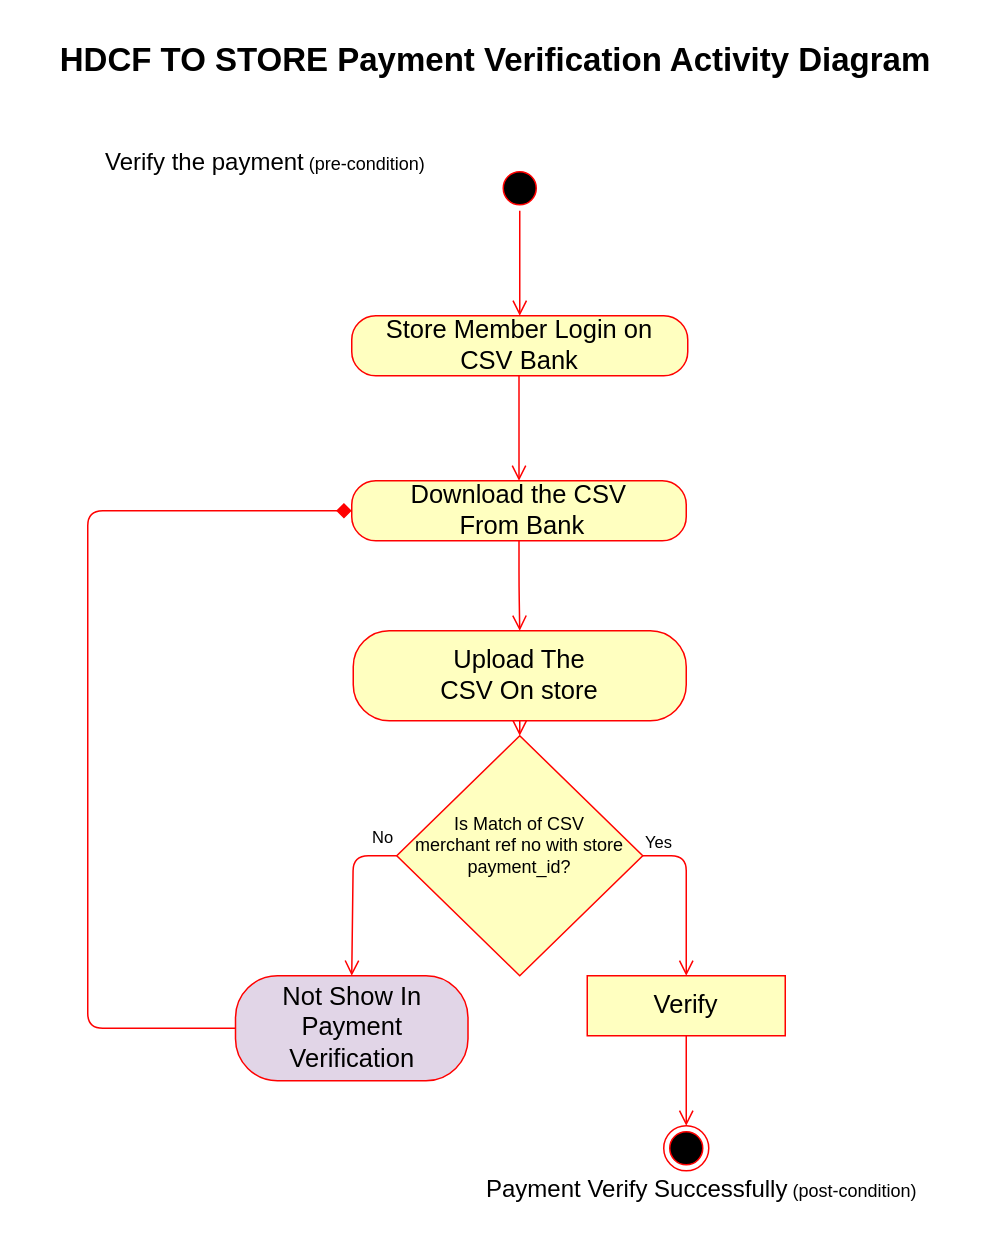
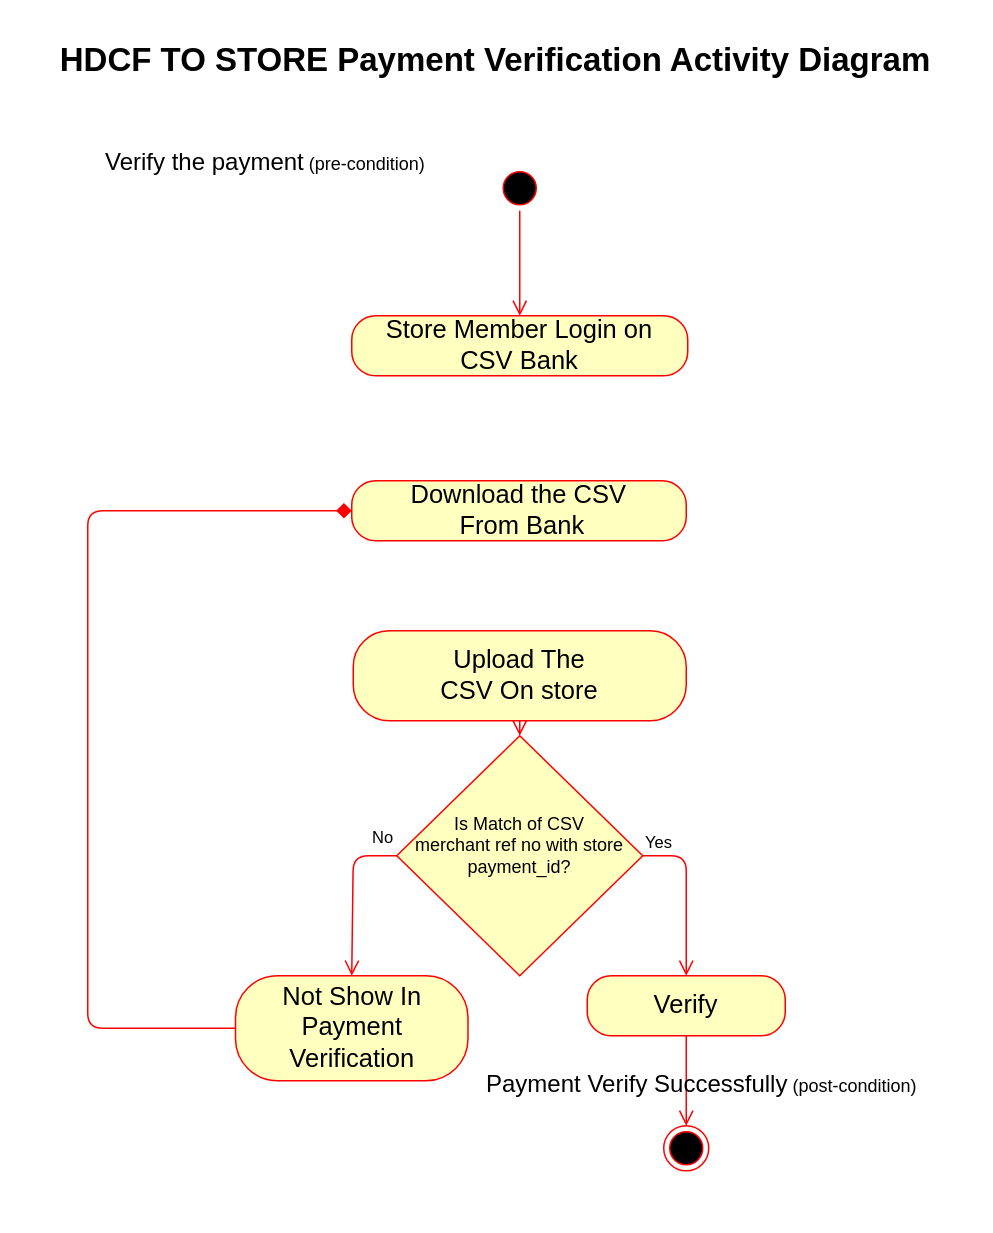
  <mxCell id="0" />
  <mxCell id="1" parent="0" />
  <mxCell id="2" value="&lt;b&gt;HDCF TO STORE Payment Verification Activity Diagram&lt;/b&gt;" style="text;html=1;strokeColor=none;fillColor=none;align=center;verticalAlign=middle;whiteSpace=wrap;rounded=0;fontSize=22;" parent="1" vertex="1"><mxGeometry x="20" y="20" width="620" height="40" as="geometry" /></mxCell>
  <mxCell id="3" value="" style="ellipse;html=1;shape=startState;fillColor=#000000;strokeColor=#ff0000;" parent="1" vertex="1"><mxGeometry x="331" y="110" width="30" height="30" as="geometry" /></mxCell>
  <mxCell id="4" value="&lt;font style=&quot;font-size: 17px&quot;&gt;Store Member Login on &lt;br&gt;CSV Bank&lt;/font&gt;" style="rounded=1;whiteSpace=wrap;html=1;arcSize=40;fontColor=#000000;fillColor=#ffffc0;strokeColor=#ff0000;" parent="1" vertex="1"><mxGeometry x="234" y="210" width="224" height="40" as="geometry" /></mxCell>
  <mxCell id="5" value="" style="edgeStyle=orthogonalEdgeStyle;html=1;verticalAlign=bottom;endArrow=open;endSize=8;strokeColor=#ff0000;" parent="1" source="3" target="4" edge="1"><mxGeometry relative="1" as="geometry"><mxPoint x="345" y="210" as="targetPoint" /><mxPoint x="345" y="150" as="sourcePoint" /></mxGeometry></mxCell>
  <mxCell id="6" value="&lt;font style=&quot;font-size: 17px&quot;&gt;Download the CSV&lt;br&gt;&amp;nbsp;From Bank&lt;/font&gt;" style="rounded=1;whiteSpace=wrap;html=1;arcSize=40;fontColor=#000000;fillColor=#ffffc0;strokeColor=#ff0000;" parent="1" vertex="1"><mxGeometry x="234" y="320" width="223" height="40" as="geometry" /></mxCell>
- <mxCell id="7" value="" style="edgeStyle=orthogonalEdgeStyle;html=1;verticalAlign=bottom;endArrow=open;endSize=8;strokeColor=#ff0000;entryX=0.5;entryY=0;entryDx=0;entryDy=0;" parent="1" source="4" target="6" edge="1"><mxGeometry relative="1" as="geometry"><mxPoint x="346" y="320" as="targetPoint" /><Array as="points"><mxPoint x="346" y="285" /></Array></mxGeometry></mxCell>
- <mxCell id="8" value="" style="edgeStyle=orthogonalEdgeStyle;html=1;verticalAlign=bottom;endArrow=open;endSize=8;strokeColor=#ff0000;entryX=0.5;entryY=0;entryDx=0;entryDy=0;" parent="1" source="6" target="9" edge="1"><mxGeometry relative="1" as="geometry"><mxPoint x="345" y="420" as="targetPoint" /></mxGeometry></mxCell>
  <mxCell id="9" value="&lt;font style=&quot;font-size: 17px&quot;&gt;Upload The &lt;br&gt;CSV On store&lt;/font&gt;" style="rounded=1;whiteSpace=wrap;html=1;arcSize=40;fontColor=#000000;fillColor=#ffffc0;strokeColor=#ff0000;" parent="1" vertex="1"><mxGeometry x="235" y="420" width="222" height="60" as="geometry" /></mxCell>
  <mxCell id="10" value="" style="edgeStyle=orthogonalEdgeStyle;html=1;verticalAlign=bottom;endArrow=open;endSize=8;strokeColor=#ff0000;entryX=0.5;entryY=0;entryDx=0;entryDy=0;" parent="1" source="9" target="11" edge="1"><mxGeometry relative="1" as="geometry"><mxPoint x="345" y="520" as="targetPoint" /></mxGeometry></mxCell>
  <mxCell id="11" value="&lt;div&gt;Is Match of CSV&lt;/div&gt;&lt;div&gt;merchant ref no with store payment_id?&lt;br&gt;&lt;/div&gt;&lt;div&gt;&lt;br&gt;&lt;/div&gt;" style="rhombus;whiteSpace=wrap;html=1;fillColor=#ffffc0;strokeColor=#ff0000;" parent="1" vertex="1"><mxGeometry x="264" y="490" width="164" height="160" as="geometry" /></mxCell>
  <mxCell id="12" value="Yes" style="edgeStyle=orthogonalEdgeStyle;html=1;align=left;verticalAlign=bottom;endArrow=open;endSize=8;strokeColor=#ff0000;exitX=1;exitY=0.5;exitDx=0;exitDy=0;entryX=0.5;entryY=0;entryDx=0;entryDy=0;" parent="1" source="11" target="14" edge="1"><mxGeometry x="-0.468" y="-29" relative="1" as="geometry"><mxPoint x="457" y="650" as="targetPoint" /><Array as="points"><mxPoint x="457" y="570" /></Array><mxPoint as="offset" /></mxGeometry></mxCell>
  <mxCell id="13" value="No" style="edgeStyle=orthogonalEdgeStyle;html=1;align=left;verticalAlign=top;endArrow=open;endSize=8;strokeColor=#ff0000;exitX=0;exitY=0.5;exitDx=0;exitDy=0;jumpSize=6;entryX=0.5;entryY=1;entryDx=0;entryDy=0;" parent="1" source="11" target="17" edge="1"><mxGeometry x="-0.676" y="-25" relative="1" as="geometry"><mxPoint x="235" y="660" as="targetPoint" /><Array as="points"><mxPoint x="235" y="570" /></Array><mxPoint as="offset" /></mxGeometry></mxCell>
- <mxCell id="14" value="&lt;span style=&quot;font-size: 17px&quot;&gt;Verify&lt;/span&gt;" style="whiteSpace=wrap;html=1;arcSize=40;fontColor=#000000;fillColor=#ffffc0;strokeColor=#ff0000;rounded=0;" parent="1" vertex="1"><mxGeometry x="391" y="650" width="132" height="40" as="geometry" /></mxCell>
+ <mxCell id="14" value="&lt;span style=&quot;font-size: 17px&quot;&gt;Verify&lt;/span&gt;" style="rounded=1;whiteSpace=wrap;html=1;arcSize=40;fontColor=#000000;fillColor=#ffffc0;strokeColor=#ff0000;" parent="1" vertex="1"><mxGeometry x="391" y="650" width="132" height="40" as="geometry" /></mxCell>
  <mxCell id="15" value="" style="ellipse;html=1;shape=endState;fillColor=#000000;strokeColor=#ff0000;" parent="1" vertex="1"><mxGeometry x="442" y="750" width="30" height="30" as="geometry" /></mxCell>
  <mxCell id="16" value="" style="edgeStyle=orthogonalEdgeStyle;html=1;verticalAlign=bottom;endArrow=open;endSize=8;strokeColor=#ff0000;exitX=0.5;exitY=1;exitDx=0;exitDy=0;entryX=0.5;entryY=0;entryDx=0;entryDy=0;" parent="1" source="14" target="15" edge="1"><mxGeometry relative="1" as="geometry"><mxPoint x="457" y="750" as="targetPoint" /><mxPoint x="457" y="700" as="sourcePoint" /><Array as="points" /></mxGeometry></mxCell>
- <mxCell id="17" value="&lt;span style=&quot;font-size: 17px&quot;&gt;Not Show In Payment Verification&lt;/span&gt;" style="rounded=1;whiteSpace=wrap;html=1;arcSize=40;fontColor=#000000;fillColor=#e1d5e7;strokeColor=#ff0000;direction=west;" parent="1" vertex="1"><mxGeometry x="156.5" y="650" width="155" height="70" as="geometry" /></mxCell>
+ <mxCell id="17" value="&lt;span style=&quot;font-size: 17px&quot;&gt;Not Show In Payment Verification&lt;/span&gt;" style="rounded=1;whiteSpace=wrap;html=1;arcSize=40;fontColor=#000000;fillColor=#ffffc0;strokeColor=#ff0000;direction=west;" parent="1" vertex="1"><mxGeometry x="156.5" y="650" width="155" height="70" as="geometry" /></mxCell>
  <mxCell id="18" value="" style="edgeStyle=orthogonalEdgeStyle;html=1;verticalAlign=bottom;endArrow=diamond;endSize=8;strokeColor=#ff0000;entryX=0;entryY=0.5;entryDx=0;entryDy=0;exitX=1;exitY=0.5;exitDx=0;exitDy=0;" parent="1" source="17" target="6" edge="1"><mxGeometry relative="1" as="geometry"><mxPoint x="56.765" y="630.118" as="targetPoint" /><mxPoint x="56.765" y="570" as="sourcePoint" /><Array as="points"><mxPoint x="58" y="685" /><mxPoint x="58" y="340" /></Array></mxGeometry></mxCell>
  <mxCell id="19" value="&lt;font style=&quot;font-size: 16px&quot;&gt;Verify the payment&lt;/font&gt; (pre-condition)" style="text;html=1;resizable=0;points=[];autosize=1;align=left;verticalAlign=top;spacingTop=-4;" parent="1" vertex="1"><mxGeometry x="68" y="95" width="230" height="20" as="geometry" /></mxCell>
- <mxCell id="20" value="&lt;font style=&quot;font-size: 16px&quot;&gt;Payment Verify Successfully&lt;/font&gt; (post-condition)" style="text;html=1;resizable=0;points=[];autosize=1;align=left;verticalAlign=top;spacingTop=-4;" parent="1" vertex="1"><mxGeometry x="322" y="780" width="300" height="20" as="geometry" /></mxCell>
+ <mxCell id="20" value="&lt;font style=&quot;font-size: 16px&quot;&gt;Payment Verify Successfully&lt;/font&gt; (post-condition)" style="text;html=1;resizable=0;points=[];autosize=1;align=left;verticalAlign=top;spacingTop=-4;" parent="1" vertex="1"><mxGeometry x="322" y="710" width="300" height="20" as="geometry" /></mxCell>
